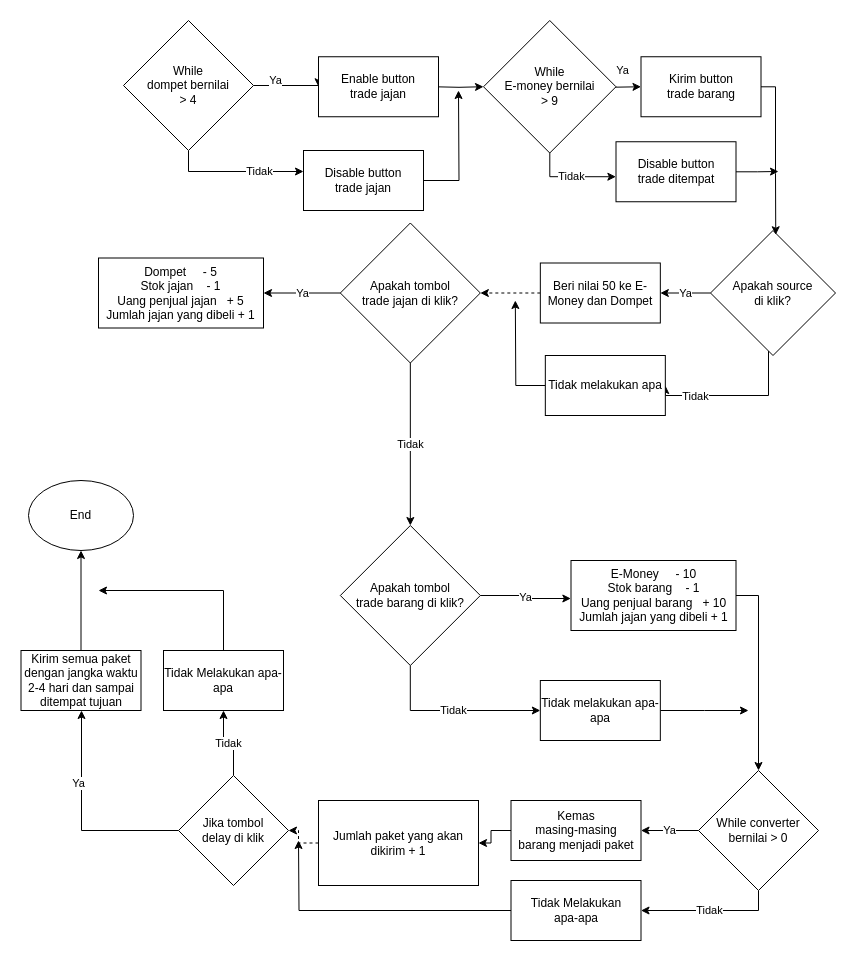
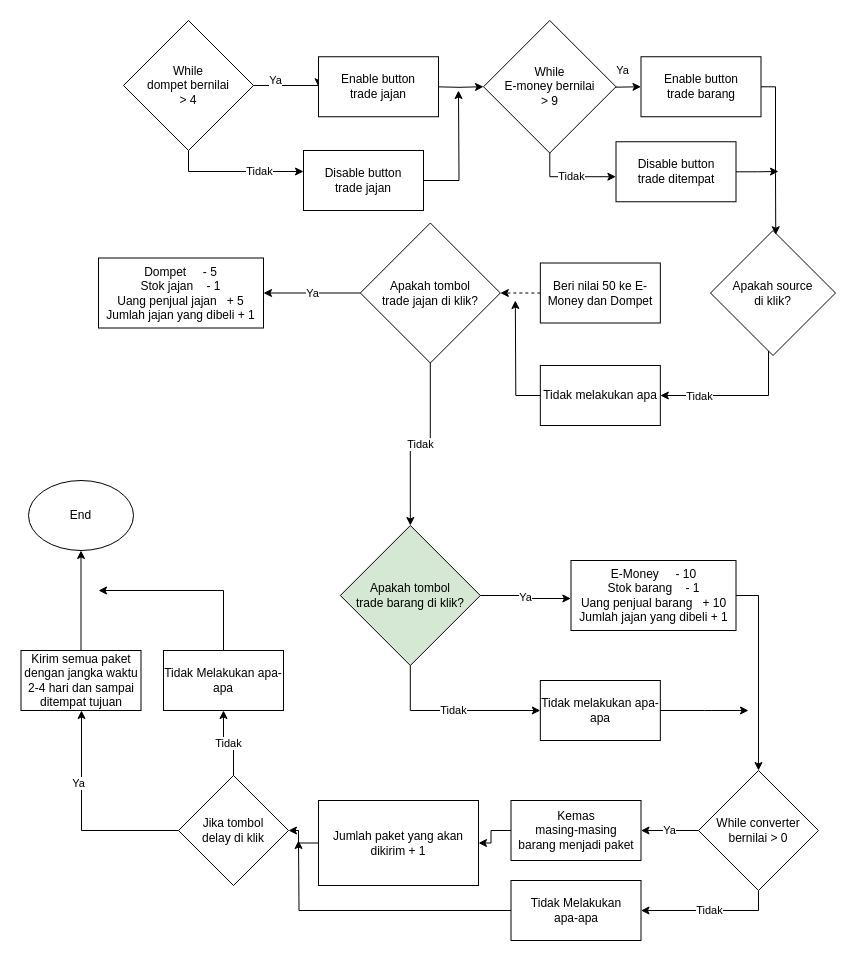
  <mxCell id="0" />
  <mxCell id="1" parent="0" />
  <mxCell id="2" style="edgeStyle=orthogonalEdgeStyle;rounded=0;orthogonalLoop=1;jettySize=auto;html=1;entryX=1;entryY=0.5;entryDx=0;entryDy=0;" parent="1" source="5" target="7" edge="1"><mxGeometry relative="1" as="geometry"><mxPoint x="772.94" y="420" as="targetPoint" /><Array as="points"><mxPoint x="768" y="395" /></Array></mxGeometry></mxCell>
  <mxCell id="3" value="Tidak" style="edgeLabel;html=1;align=center;verticalAlign=middle;resizable=0;points=[];" parent="2" vertex="1" connectable="0"><mxGeometry x="0.498" relative="1" as="geometry"><mxPoint as="offset" /></mxGeometry></mxCell>
- <mxCell id="4" value="Ya" style="edgeStyle=orthogonalEdgeStyle;rounded=0;orthogonalLoop=1;jettySize=auto;html=1;entryX=1;entryY=0.5;entryDx=0;entryDy=0;" parent="1" source="5" target="9" edge="1"><mxGeometry relative="1" as="geometry" /></mxCell>
  <mxCell id="5" value="Apakah source &lt;br&gt;di klik?" style="rhombus;whiteSpace=wrap;html=1;" parent="1" vertex="1"><mxGeometry x="710" y="230" width="125" height="125" as="geometry" /></mxCell>
  <mxCell id="6" style="edgeStyle=orthogonalEdgeStyle;rounded=0;orthogonalLoop=1;jettySize=auto;html=1;" parent="1" source="7" edge="1"><mxGeometry relative="1" as="geometry"><mxPoint x="514.83" y="300" as="targetPoint" /></mxGeometry></mxCell>
- <mxCell id="7" value="Tidak melakukan apa" style="rounded=0;whiteSpace=wrap;html=1;" parent="1" vertex="1"><mxGeometry x="544.83" y="355" width="120" height="60" as="geometry" /></mxCell>
+ <mxCell id="7" value="Tidak melakukan apa" style="rounded=0;whiteSpace=wrap;html=1;" parent="1" vertex="1"><mxGeometry x="539.83" y="365" width="120" height="60" as="geometry" /></mxCell>
  <mxCell id="8" style="edgeStyle=orthogonalEdgeStyle;rounded=0;orthogonalLoop=1;jettySize=auto;html=1;dashed=1;" parent="1" source="9" target="23" edge="1"><mxGeometry relative="1" as="geometry" /></mxCell>
  <mxCell id="9" value="Beri nilai 50 ke E-Money dan Dompet" style="rounded=0;whiteSpace=wrap;html=1;" parent="1" vertex="1"><mxGeometry x="539.83" y="262.5" width="120" height="60" as="geometry" /></mxCell>
  <mxCell id="10" value="Ya" style="edgeStyle=orthogonalEdgeStyle;rounded=0;orthogonalLoop=1;jettySize=auto;html=1;entryX=0;entryY=0.5;entryDx=0;entryDy=0;" parent="1" source="12" target="51" edge="1"><mxGeometry x="-0.333" y="5" relative="1" as="geometry"><mxPoint x="313" y="85" as="targetPoint" /><Array as="points"><mxPoint x="318" y="85" /></Array><mxPoint as="offset" /></mxGeometry></mxCell>
  <mxCell id="11" value="Tidak" style="edgeStyle=orthogonalEdgeStyle;rounded=0;orthogonalLoop=1;jettySize=auto;html=1;" parent="1" source="12" target="50" edge="1"><mxGeometry x="0.348" relative="1" as="geometry"><Array as="points"><mxPoint x="188" y="171" /></Array><mxPoint as="offset" /><mxPoint x="313.24" y="176.71" as="targetPoint" /></mxGeometry></mxCell>
  <mxCell id="12" value="While&lt;br&gt;dompet bernilai &lt;br&gt;&amp;gt; 4" style="rhombus;whiteSpace=wrap;html=1;" parent="1" vertex="1"><mxGeometry x="123" y="20" width="130" height="130" as="geometry" /></mxCell>
  <mxCell id="13" value="Ya" style="edgeStyle=orthogonalEdgeStyle;rounded=0;orthogonalLoop=1;jettySize=auto;html=1;entryX=0;entryY=0.5;entryDx=0;entryDy=0;" parent="1" target="18" edge="1"><mxGeometry x="0.481" y="16" relative="1" as="geometry"><mxPoint x="650.5" y="86.25" as="targetPoint" /><mxPoint x="573" y="86.25" as="sourcePoint" /><mxPoint as="offset" /></mxGeometry></mxCell>
  <mxCell id="14" value="Tidak" style="edgeStyle=orthogonalEdgeStyle;rounded=0;orthogonalLoop=1;jettySize=auto;html=1;entryX=-0.001;entryY=0.583;entryDx=0;entryDy=0;entryPerimeter=0;" parent="1" source="15" target="20" edge="1"><mxGeometry relative="1" as="geometry"><Array as="points"><mxPoint x="549" y="176.25" /></Array></mxGeometry></mxCell>
  <mxCell id="15" value="While&lt;br&gt;E-money bernilai &lt;br&gt;&amp;gt; 9" style="rhombus;whiteSpace=wrap;html=1;" parent="1" vertex="1"><mxGeometry x="483" y="20" width="132.5" height="132.5" as="geometry" /></mxCell>
  <mxCell id="16" style="edgeStyle=orthogonalEdgeStyle;rounded=0;orthogonalLoop=1;jettySize=auto;html=1;entryX=0;entryY=0.5;entryDx=0;entryDy=0;" parent="1" target="15" edge="1"><mxGeometry relative="1" as="geometry"><mxPoint x="433" y="86.25" as="sourcePoint" /></mxGeometry></mxCell>
  <mxCell id="17" style="edgeStyle=orthogonalEdgeStyle;rounded=0;orthogonalLoop=1;jettySize=auto;html=1;entryX=0.522;entryY=0.034;entryDx=0;entryDy=0;entryPerimeter=0;" parent="1" source="18" target="5" edge="1"><mxGeometry relative="1" as="geometry"><Array as="points"><mxPoint x="775" y="86" /><mxPoint x="775" y="173" /></Array></mxGeometry></mxCell>
- <mxCell id="18" value="Kirim button &lt;br&gt;trade barang" style="rounded=0;whiteSpace=wrap;html=1;" parent="1" vertex="1"><mxGeometry x="640.5" y="56.25" width="120" height="60" as="geometry" /></mxCell>
+ <mxCell id="18" value="Enable button &lt;br&gt;trade barang" style="rounded=0;whiteSpace=wrap;html=1;" parent="1" vertex="1"><mxGeometry x="640.5" y="56.25" width="120" height="60" as="geometry" /></mxCell>
  <mxCell id="19" style="edgeStyle=orthogonalEdgeStyle;rounded=0;orthogonalLoop=1;jettySize=auto;html=1;" parent="1" source="20" edge="1"><mxGeometry relative="1" as="geometry"><mxPoint x="778" y="171" as="targetPoint" /></mxGeometry></mxCell>
  <mxCell id="20" value="Disable button &lt;br&gt;trade ditempat" style="rounded=0;whiteSpace=wrap;html=1;" parent="1" vertex="1"><mxGeometry x="615.5" y="141.25" width="120" height="60" as="geometry" /></mxCell>
  <mxCell id="21" value="Ya" style="edgeStyle=orthogonalEdgeStyle;rounded=0;orthogonalLoop=1;jettySize=auto;html=1;" parent="1" source="23" target="24" edge="1"><mxGeometry relative="1" as="geometry"><mxPoint x="409.83" y="420" as="targetPoint" /></mxGeometry></mxCell>
  <mxCell id="22" value="Tidak" style="edgeStyle=orthogonalEdgeStyle;rounded=0;orthogonalLoop=1;jettySize=auto;html=1;entryX=0.5;entryY=0;entryDx=0;entryDy=0;" edge="1" parent="1" source="23" target="27"><mxGeometry relative="1" as="geometry" /></mxCell>
- <mxCell id="23" value="Apakah tombol &lt;br&gt;trade jajan di klik?" style="rhombus;whiteSpace=wrap;html=1;" parent="1" vertex="1"><mxGeometry x="339.83" y="222.5" width="140" height="140" as="geometry" /></mxCell>
+ <mxCell id="23" value="Apakah tombol &lt;br&gt;trade jajan di klik?" style="rhombus;whiteSpace=wrap;html=1;" parent="1" vertex="1"><mxGeometry x="359.83" y="222.5" width="140" height="140" as="geometry" /></mxCell>
  <mxCell id="24" value="Dompet &lt;span style=&quot;white-space: pre&quot;&gt; &lt;/span&gt;&lt;span style=&quot;white-space: pre&quot;&gt; &lt;span style=&quot;white-space: pre&quot;&gt; &lt;/span&gt;&lt;span style=&quot;white-space: pre&quot;&gt; &lt;/span&gt;&lt;/span&gt;- 5&lt;br&gt;Stok jajan &lt;span style=&quot;white-space: pre&quot;&gt; &lt;span style=&quot;white-space: pre&quot;&gt; &lt;/span&gt;&lt;span style=&quot;white-space: pre&quot;&gt; &lt;/span&gt;&lt;/span&gt;- 1&lt;br&gt;Uang penjual jajan &lt;span style=&quot;white-space: pre&quot;&gt; &lt;/span&gt;&lt;span style=&quot;white-space: pre&quot;&gt; &lt;/span&gt;+ 5&lt;br&gt;Jumlah jajan yang dibeli + 1" style="rounded=0;whiteSpace=wrap;html=1;" parent="1" vertex="1"><mxGeometry x="98" y="257.5" width="165" height="70" as="geometry" /></mxCell>
  <mxCell id="25" value="Ya" style="edgeStyle=orthogonalEdgeStyle;rounded=0;orthogonalLoop=1;jettySize=auto;html=1;entryX=-0.001;entryY=0.543;entryDx=0;entryDy=0;entryPerimeter=0;" parent="1" source="27" target="29" edge="1"><mxGeometry relative="1" as="geometry" /></mxCell>
  <mxCell id="26" value="Tidak" style="edgeStyle=orthogonalEdgeStyle;rounded=0;orthogonalLoop=1;jettySize=auto;html=1;" parent="1" source="27" target="31" edge="1"><mxGeometry relative="1" as="geometry"><Array as="points"><mxPoint x="410" y="710" /></Array></mxGeometry></mxCell>
- <mxCell id="27" value="Apakah tombol &lt;br&gt;trade barang di klik?" style="rhombus;whiteSpace=wrap;html=1;" parent="1" vertex="1"><mxGeometry x="339.83" y="525" width="140" height="140" as="geometry" /></mxCell>
+ <mxCell id="27" value="Apakah tombol &lt;br&gt;trade barang di klik?" style="rhombus;whiteSpace=wrap;html=1;fillColor=#d5e8d4;" parent="1" vertex="1"><mxGeometry x="339.83" y="525" width="140" height="140" as="geometry" /></mxCell>
  <mxCell id="28" style="edgeStyle=orthogonalEdgeStyle;rounded=0;orthogonalLoop=1;jettySize=auto;html=1;entryX=0.5;entryY=0;entryDx=0;entryDy=0;" parent="1" source="29" target="34" edge="1"><mxGeometry relative="1" as="geometry"><Array as="points"><mxPoint x="758" y="595" /></Array></mxGeometry></mxCell>
  <mxCell id="29" value="E-Money &lt;span style=&quot;white-space: pre&quot;&gt; &lt;/span&gt;&lt;span style=&quot;white-space: pre&quot;&gt; &lt;/span&gt;&lt;span style=&quot;white-space: pre&quot;&gt; &lt;/span&gt;&lt;span style=&quot;white-space: pre&quot;&gt; &lt;/span&gt;- 10&lt;br&gt;Stok barang &lt;span style=&quot;white-space: pre&quot;&gt; &lt;/span&gt;&lt;span style=&quot;white-space: pre&quot;&gt; &lt;/span&gt;&lt;span style=&quot;white-space: pre&quot;&gt; &lt;/span&gt;- 1&lt;br&gt;Uang penjual barang&lt;span style=&quot;white-space: pre&quot;&gt; &lt;/span&gt;&lt;span style=&quot;white-space: pre&quot;&gt; &lt;/span&gt;&lt;span style=&quot;white-space: pre&quot;&gt; &lt;/span&gt;+ 10&lt;br&gt;Jumlah jajan yang dibeli + 1" style="rounded=0;whiteSpace=wrap;html=1;" parent="1" vertex="1"><mxGeometry x="570.5" y="560" width="165" height="70" as="geometry" /></mxCell>
  <mxCell id="30" style="edgeStyle=orthogonalEdgeStyle;rounded=0;orthogonalLoop=1;jettySize=auto;html=1;" parent="1" source="31" edge="1"><mxGeometry relative="1" as="geometry"><mxPoint x="748" y="710" as="targetPoint" /></mxGeometry></mxCell>
  <mxCell id="31" value="Tidak melakukan apa-apa" style="rounded=0;whiteSpace=wrap;html=1;" parent="1" vertex="1"><mxGeometry x="539.83" y="680" width="120" height="60" as="geometry" /></mxCell>
  <mxCell id="32" value="Ya" style="edgeStyle=orthogonalEdgeStyle;rounded=0;orthogonalLoop=1;jettySize=auto;html=1;entryX=1;entryY=0.5;entryDx=0;entryDy=0;" parent="1" source="34" target="36" edge="1"><mxGeometry relative="1" as="geometry"><mxPoint x="628" y="830" as="targetPoint" /></mxGeometry></mxCell>
  <mxCell id="33" value="Tidak" style="edgeStyle=orthogonalEdgeStyle;rounded=0;orthogonalLoop=1;jettySize=auto;html=1;entryX=1;entryY=0.5;entryDx=0;entryDy=0;" parent="1" source="34" target="38" edge="1"><mxGeometry relative="1" as="geometry"><Array as="points"><mxPoint x="758" y="910" /></Array></mxGeometry></mxCell>
  <mxCell id="34" value="While converter bernilai &amp;gt; 0" style="rhombus;whiteSpace=wrap;html=1;" parent="1" vertex="1"><mxGeometry x="698" y="770" width="120" height="120" as="geometry" /></mxCell>
  <mxCell id="35" style="edgeStyle=orthogonalEdgeStyle;rounded=0;orthogonalLoop=1;jettySize=auto;html=1;" parent="1" source="36" target="40" edge="1"><mxGeometry relative="1" as="geometry"><mxPoint x="448" y="830" as="targetPoint" /></mxGeometry></mxCell>
  <mxCell id="36" value="Kemas &lt;br&gt;masing-masing &lt;br&gt;barang menjadi paket" style="rounded=0;whiteSpace=wrap;html=1;" parent="1" vertex="1"><mxGeometry x="510.5" y="800" width="130" height="60" as="geometry" /></mxCell>
  <mxCell id="37" style="edgeStyle=orthogonalEdgeStyle;rounded=0;orthogonalLoop=1;jettySize=auto;html=1;" parent="1" source="38" edge="1"><mxGeometry relative="1" as="geometry"><mxPoint x="298" y="840" as="targetPoint" /></mxGeometry></mxCell>
  <mxCell id="38" value="Tidak Melakukan &lt;br&gt;apa-apa" style="rounded=0;whiteSpace=wrap;html=1;" parent="1" vertex="1"><mxGeometry x="510.5" y="880" width="130" height="60" as="geometry" /></mxCell>
- <mxCell id="39" style="edgeStyle=orthogonalEdgeStyle;rounded=0;orthogonalLoop=1;jettySize=auto;html=1;dashed=1;" parent="1" source="40" target="43" edge="1"><mxGeometry relative="1" as="geometry"><mxPoint x="248" y="830" as="targetPoint" /></mxGeometry></mxCell>
+ <mxCell id="39" style="edgeStyle=orthogonalEdgeStyle;rounded=0;orthogonalLoop=1;jettySize=auto;html=1;" parent="1" source="40" target="43" edge="1"><mxGeometry relative="1" as="geometry"><mxPoint x="248" y="830" as="targetPoint" /></mxGeometry></mxCell>
  <mxCell id="40" value="Jumlah paket yang akan dikirim + 1" style="rounded=0;whiteSpace=wrap;html=1;" parent="1" vertex="1"><mxGeometry x="318" y="800" width="160" height="85" as="geometry" /></mxCell>
  <mxCell id="41" value="Ya" style="edgeStyle=orthogonalEdgeStyle;rounded=0;orthogonalLoop=1;jettySize=auto;html=1;" parent="1" source="43" target="45" edge="1"><mxGeometry x="0.324" y="3" relative="1" as="geometry"><mxPoint x="78" y="730" as="targetPoint" /><Array as="points"><mxPoint x="81" y="830" /></Array><mxPoint as="offset" /></mxGeometry></mxCell>
  <mxCell id="42" value="Tidak" style="edgeStyle=orthogonalEdgeStyle;rounded=0;orthogonalLoop=1;jettySize=auto;html=1;" parent="1" source="43" target="48" edge="1"><mxGeometry relative="1" as="geometry"><mxPoint x="213" y="730" as="targetPoint" /></mxGeometry></mxCell>
  <mxCell id="43" value="Jika tombol &lt;br&gt;delay di klik" style="rhombus;whiteSpace=wrap;html=1;" parent="1" vertex="1"><mxGeometry x="178" y="775" width="110" height="110" as="geometry" /></mxCell>
  <mxCell id="44" style="edgeStyle=orthogonalEdgeStyle;rounded=0;orthogonalLoop=1;jettySize=auto;html=1;entryX=0.5;entryY=1;entryDx=0;entryDy=0;" parent="1" source="45" target="46" edge="1"><mxGeometry relative="1" as="geometry"><mxPoint x="88" y="630" as="targetPoint" /></mxGeometry></mxCell>
  <mxCell id="45" value="Kirim semua paket dengan jangka waktu 2-4 hari dan sampai ditempat tujuan" style="rounded=0;whiteSpace=wrap;html=1;" parent="1" vertex="1"><mxGeometry x="20.5" y="650" width="120" height="60" as="geometry" /></mxCell>
  <mxCell id="46" value="End" style="ellipse;whiteSpace=wrap;html=1;" parent="1" vertex="1"><mxGeometry x="28" y="480" width="105" height="70" as="geometry" /></mxCell>
  <mxCell id="47" style="edgeStyle=orthogonalEdgeStyle;rounded=0;orthogonalLoop=1;jettySize=auto;html=1;" parent="1" source="48" edge="1"><mxGeometry relative="1" as="geometry"><mxPoint x="98" y="590" as="targetPoint" /><Array as="points"><mxPoint x="223" y="590" /></Array></mxGeometry></mxCell>
  <mxCell id="48" value="Tidak Melakukan apa-apa" style="rounded=0;whiteSpace=wrap;html=1;" parent="1" vertex="1"><mxGeometry x="163" y="650" width="120" height="60" as="geometry" /></mxCell>
  <mxCell id="49" style="edgeStyle=orthogonalEdgeStyle;rounded=0;orthogonalLoop=1;jettySize=auto;html=1;" parent="1" source="50" edge="1"><mxGeometry relative="1" as="geometry"><mxPoint x="458" y="90" as="targetPoint" /></mxGeometry></mxCell>
  <mxCell id="50" value="Disable button &lt;br&gt;trade jajan" style="rounded=0;whiteSpace=wrap;html=1;" parent="1" vertex="1"><mxGeometry x="303" y="150" width="120" height="60" as="geometry" /></mxCell>
  <mxCell id="51" value="Enable button&lt;br&gt;trade jajan" style="rounded=0;whiteSpace=wrap;html=1;" parent="1" vertex="1"><mxGeometry x="318" y="56.25" width="120" height="60" as="geometry" /></mxCell>
